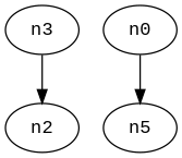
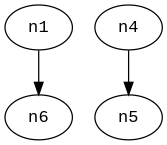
  digraph {
    fontname="Liberation Mono"
    node [fontname="Liberation Mono"]
    edge [fontname="Liberation Mono"]
-   n1 [label=n3]
-   n2
-   n4 [label=n0]
+   n1
+   n2 [label=n6]
+   n4
    n5
    subgraph sub_1 {
    }
    n1 -> n2
    n4 -> n5
  }
